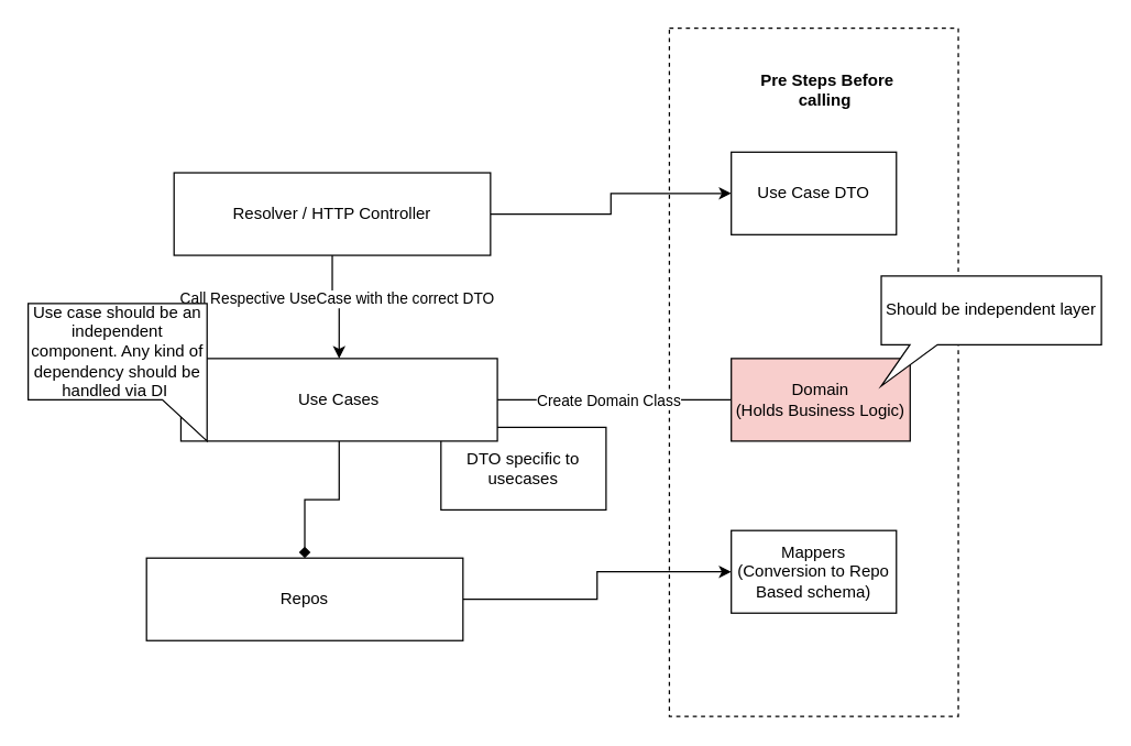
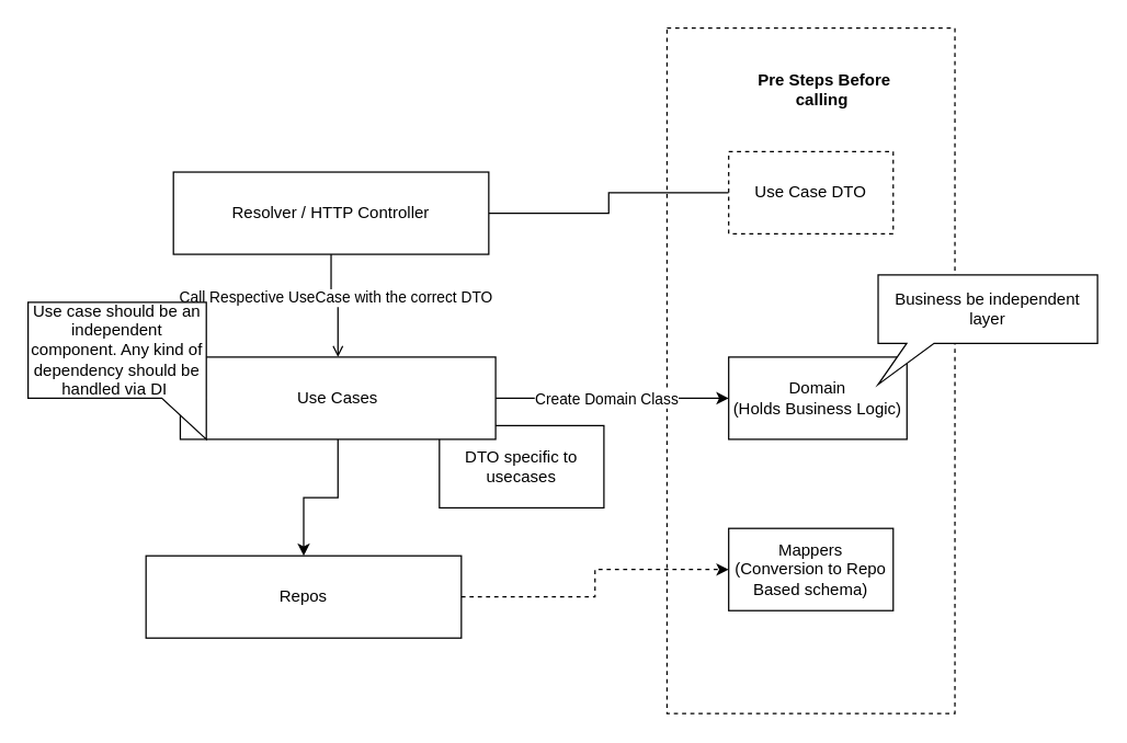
  <mxCell id="0" />
  <mxCell id="1" parent="0" />
  <mxCell id="2" value="DTO specific to usecases" style="rounded=0;whiteSpace=wrap;html=1;" vertex="1" parent="1"><mxGeometry x="320" y="310" width="120" height="60" as="geometry" /></mxCell>
  <mxCell id="3" value="" style="rounded=0;whiteSpace=wrap;html=1;dashed=1;" parent="1" vertex="1"><mxGeometry x="486" y="20" width="210" height="500" as="geometry" /></mxCell>
- <mxCell id="4" value="" style="edgeStyle=orthogonalEdgeStyle;rounded=0;orthogonalLoop=1;jettySize=auto;html=1;" parent="1" source="7" target="11" edge="1"><mxGeometry relative="1" as="geometry" /></mxCell>
+ <mxCell id="4" value="" style="edgeStyle=orthogonalEdgeStyle;rounded=0;orthogonalLoop=1;jettySize=auto;html=1;endArrow=open;" parent="1" source="7" target="11" edge="1"><mxGeometry relative="1" as="geometry" /></mxCell>
  <mxCell id="5" value="&amp;nbsp;Call Respective UseCase with the correct DTO" style="edgeLabel;html=1;align=center;verticalAlign=middle;resizable=0;points=[];" parent="4" vertex="1" connectable="0"><mxGeometry x="-0.233" y="1" relative="1" as="geometry"><mxPoint as="offset" /></mxGeometry></mxCell>
- <mxCell id="6" value="" style="edgeStyle=orthogonalEdgeStyle;rounded=0;orthogonalLoop=1;jettySize=auto;html=1;" parent="1" source="7" target="15" edge="1"><mxGeometry relative="1" as="geometry" /></mxCell>
+ <mxCell id="6" value="" style="edgeStyle=orthogonalEdgeStyle;rounded=0;orthogonalLoop=1;jettySize=auto;html=1;endArrow=none;" parent="1" source="7" target="15" edge="1"><mxGeometry relative="1" as="geometry" /></mxCell>
  <mxCell id="7" value="Resolver / HTTP Controller" style="rounded=0;whiteSpace=wrap;html=1;" parent="1" vertex="1"><mxGeometry x="126" y="125" width="230" height="60" as="geometry" /></mxCell>
- <mxCell id="8" value="" style="edgeStyle=orthogonalEdgeStyle;rounded=0;orthogonalLoop=1;jettySize=auto;html=1;endArrow=diamond;" parent="1" source="11" target="13" edge="1"><mxGeometry relative="1" as="geometry" /></mxCell>
- <mxCell id="9" value="" style="edgeStyle=orthogonalEdgeStyle;rounded=0;orthogonalLoop=1;jettySize=auto;html=1;endArrow=none;" parent="1" source="11" target="14" edge="1"><mxGeometry relative="1" as="geometry" /></mxCell>
+ <mxCell id="8" value="" style="edgeStyle=orthogonalEdgeStyle;rounded=0;orthogonalLoop=1;jettySize=auto;html=1;" parent="1" source="11" target="13" edge="1"><mxGeometry relative="1" as="geometry" /></mxCell>
+ <mxCell id="9" value="" style="edgeStyle=orthogonalEdgeStyle;rounded=0;orthogonalLoop=1;jettySize=auto;html=1;" parent="1" source="11" target="14" edge="1"><mxGeometry relative="1" as="geometry" /></mxCell>
  <mxCell id="10" value="Create Domain Class" style="edgeLabel;html=1;align=center;verticalAlign=middle;resizable=0;points=[];" parent="9" vertex="1" connectable="0"><mxGeometry x="-0.422" y="3" relative="1" as="geometry"><mxPoint x="31" y="3" as="offset" /></mxGeometry></mxCell>
  <mxCell id="11" value="Use Cases" style="whiteSpace=wrap;html=1;rounded=0;" parent="1" vertex="1"><mxGeometry x="131" y="260" width="230" height="60" as="geometry" /></mxCell>
- <mxCell id="12" value="" style="edgeStyle=orthogonalEdgeStyle;rounded=0;orthogonalLoop=1;jettySize=auto;html=1;" parent="1" source="13" target="17" edge="1"><mxGeometry relative="1" as="geometry" /></mxCell>
+ <mxCell id="12" value="" style="edgeStyle=orthogonalEdgeStyle;rounded=0;orthogonalLoop=1;jettySize=auto;html=1;dashed=1;" parent="1" source="13" target="17" edge="1"><mxGeometry relative="1" as="geometry" /></mxCell>
  <mxCell id="13" value="Repos" style="whiteSpace=wrap;html=1;rounded=0;" parent="1" vertex="1"><mxGeometry x="106" y="405" width="230" height="60" as="geometry" /></mxCell>
- <mxCell id="14" value="Domain&lt;br&gt;(Holds Business Logic)" style="whiteSpace=wrap;html=1;rounded=0;fillColor=#f8cecc;" parent="1" vertex="1"><mxGeometry x="531" y="260" width="130" height="60" as="geometry" /></mxCell>
- <mxCell id="15" value="Use Case DTO" style="whiteSpace=wrap;html=1;rounded=0;" parent="1" vertex="1"><mxGeometry x="531" y="110" width="120" height="60" as="geometry" /></mxCell>
+ <mxCell id="14" value="Domain&lt;br&gt;(Holds Business Logic)" style="whiteSpace=wrap;html=1;rounded=0;" parent="1" vertex="1"><mxGeometry x="531" y="260" width="130" height="60" as="geometry" /></mxCell>
+ <mxCell id="15" value="Use Case DTO" style="whiteSpace=wrap;html=1;rounded=0;dashed=1;" parent="1" vertex="1"><mxGeometry x="531" y="110" width="120" height="60" as="geometry" /></mxCell>
  <mxCell id="16" value="&lt;b&gt;Pre Steps Before calling&amp;nbsp;&lt;/b&gt;" style="text;html=1;strokeColor=none;fillColor=none;align=center;verticalAlign=middle;whiteSpace=wrap;rounded=0;" parent="1" vertex="1"><mxGeometry x="541" y="50" width="120" height="30" as="geometry" /></mxCell>
  <mxCell id="17" value="Mappers&lt;br&gt;(Conversion to Repo Based schema)" style="whiteSpace=wrap;html=1;rounded=0;" parent="1" vertex="1"><mxGeometry x="531" y="385" width="120" height="60" as="geometry" /></mxCell>
  <mxCell id="18" value="Use case should be an independent component. Any kind of dependency should be handled via DI&amp;nbsp;" style="shape=callout;whiteSpace=wrap;html=1;perimeter=calloutPerimeter;position2=1;base=50;size=30;position=0.75;" parent="1" vertex="1"><mxGeometry x="20" y="220" width="130" height="100" as="geometry" /></mxCell>
- <mxCell id="19" value="Should be independent layer" style="shape=callout;whiteSpace=wrap;html=1;perimeter=calloutPerimeter;size=30;position=0.13;position2=0;" parent="1" vertex="1"><mxGeometry x="640" y="200" width="160" height="80" as="geometry" /></mxCell>
+ <mxCell id="19" value="Business be independent layer" style="shape=callout;whiteSpace=wrap;html=1;perimeter=calloutPerimeter;size=30;position=0.13;position2=0;" parent="1" vertex="1"><mxGeometry x="640" y="200" width="160" height="80" as="geometry" /></mxCell>
